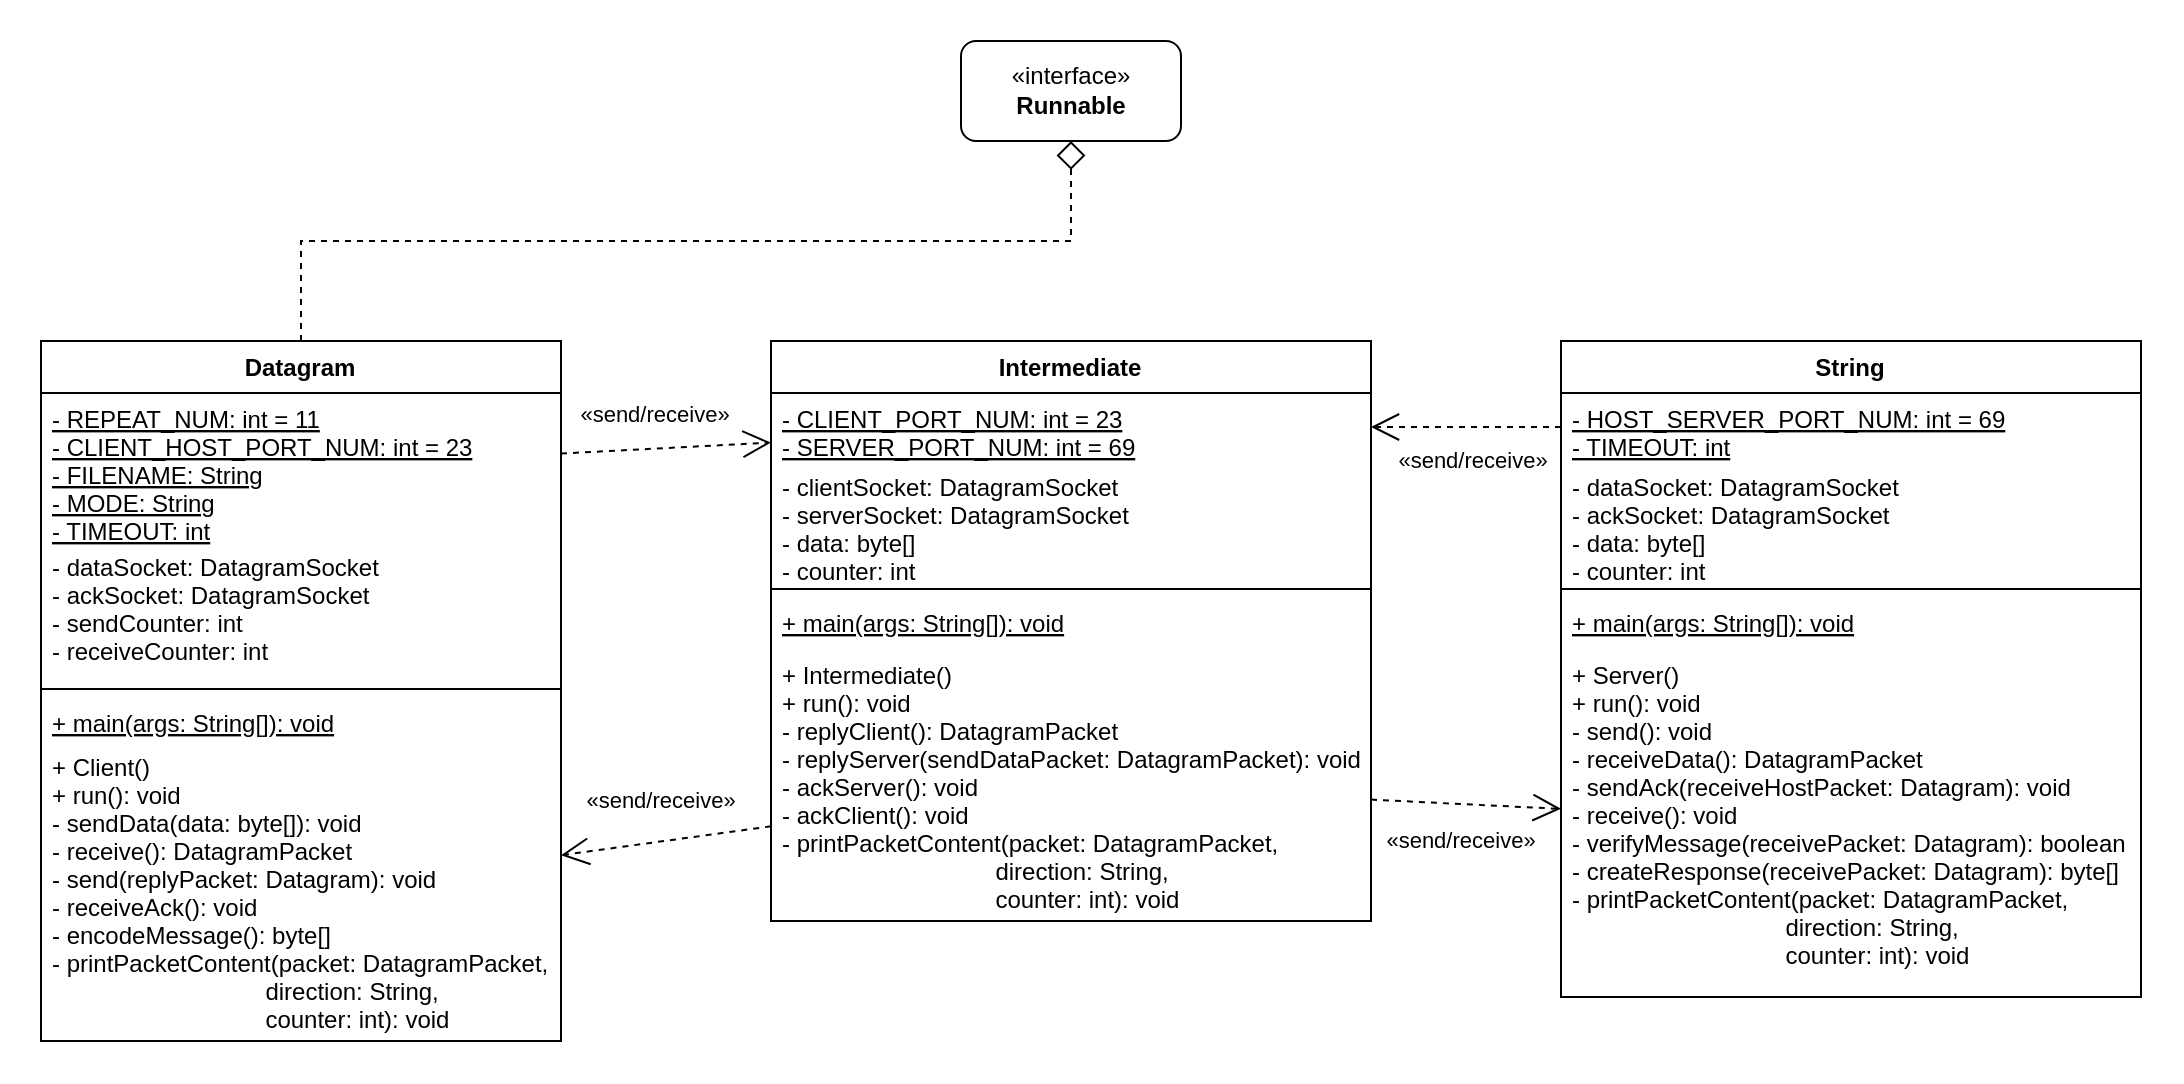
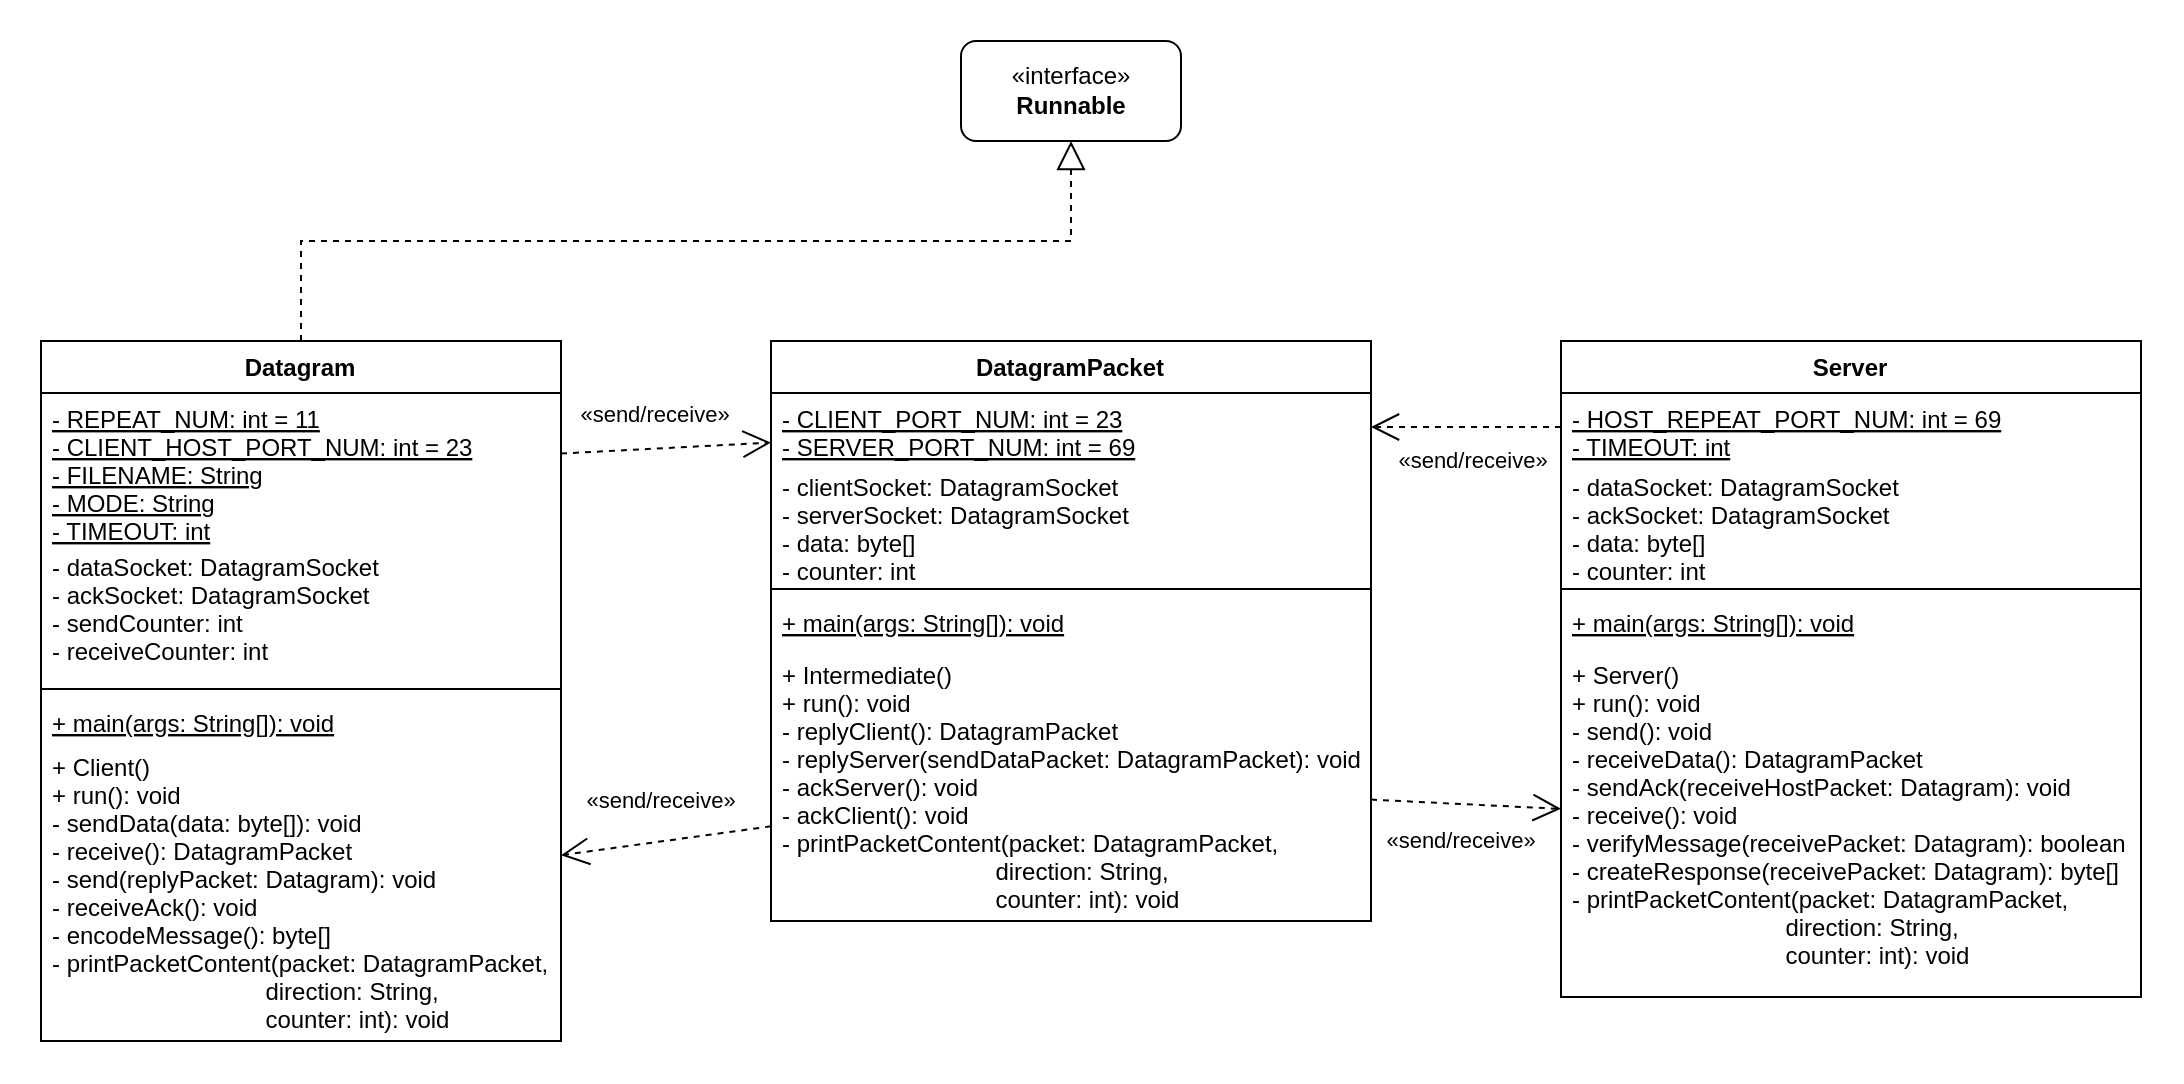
  <mxCell id="0" />
  <mxCell id="1" parent="0" />
  <mxCell id="2" value="Datagram" style="swimlane;fontStyle=1;align=center;verticalAlign=top;childLayout=stackLayout;horizontal=1;startSize=26;horizontalStack=0;resizeParent=1;resizeParentMax=0;resizeLast=0;collapsible=1;marginBottom=0;" parent="1" vertex="1"><mxGeometry x="20" y="170" width="260" height="350" as="geometry" /></mxCell>
  <mxCell id="3" value="- REPEAT_NUM: int = 11&#10;- CLIENT_HOST_PORT_NUM: int = 23&#10;- FILENAME: String&#10;- MODE: String&#10;- TIMEOUT: int" style="text;strokeColor=none;fillColor=none;align=left;verticalAlign=top;spacingLeft=4;spacingRight=4;overflow=hidden;rotatable=0;points=[[0,0.5],[1,0.5]];portConstraint=eastwest;fontStyle=4" parent="2" vertex="1"><mxGeometry y="26" width="260" height="74" as="geometry" /></mxCell>
  <mxCell id="4" value="- dataSocket: DatagramSocket&#10;- ackSocket: DatagramSocket&#10;- sendCounter: int&#10;- receiveCounter: int" style="text;strokeColor=none;fillColor=none;align=left;verticalAlign=top;spacingLeft=4;spacingRight=4;overflow=hidden;rotatable=0;points=[[0,0.5],[1,0.5]];portConstraint=eastwest;fontStyle=0" parent="2" vertex="1"><mxGeometry y="100" width="260" height="70" as="geometry" /></mxCell>
  <mxCell id="5" value="" style="line;strokeWidth=1;fillColor=none;align=left;verticalAlign=middle;spacingTop=-1;spacingLeft=3;spacingRight=3;rotatable=0;labelPosition=right;points=[];portConstraint=eastwest;strokeColor=inherit;" parent="2" vertex="1"><mxGeometry y="170" width="260" height="8" as="geometry" /></mxCell>
  <mxCell id="6" value="+ main(args: String[]): void" style="text;strokeColor=none;fillColor=none;align=left;verticalAlign=top;spacingLeft=4;spacingRight=4;overflow=hidden;rotatable=0;points=[[0,0.5],[1,0.5]];portConstraint=eastwest;fontStyle=4" parent="2" vertex="1"><mxGeometry y="178" width="260" height="22" as="geometry" /></mxCell>
  <mxCell id="7" value="+ Client()&#10;+ run(): void&#10;- sendData(data: byte[]): void&#10;- receive(): DatagramPacket&#10;- send(replyPacket: Datagram): void&#10;- receiveAck(): void&#10;- encodeMessage(): byte[]&#10;- printPacketContent(packet: DatagramPacket,&#10;                                direction: String,&#10;                                counter: int): void" style="text;strokeColor=none;fillColor=none;align=left;verticalAlign=top;spacingLeft=4;spacingRight=4;overflow=hidden;rotatable=0;points=[[0,0.5],[1,0.5]];portConstraint=eastwest;" parent="2" vertex="1"><mxGeometry y="200" width="260" height="150" as="geometry" /></mxCell>
- <mxCell id="8" value="Intermediate" style="swimlane;fontStyle=1;align=center;verticalAlign=top;childLayout=stackLayout;horizontal=1;startSize=26;horizontalStack=0;resizeParent=1;resizeParentMax=0;resizeLast=0;collapsible=1;marginBottom=0;" parent="1" vertex="1"><mxGeometry x="385" y="170" width="300" height="290" as="geometry" /></mxCell>
+ <mxCell id="8" value="DatagramPacket" style="swimlane;fontStyle=1;align=center;verticalAlign=top;childLayout=stackLayout;horizontal=1;startSize=26;horizontalStack=0;resizeParent=1;resizeParentMax=0;resizeLast=0;collapsible=1;marginBottom=0;" parent="1" vertex="1"><mxGeometry x="385" y="170" width="300" height="290" as="geometry" /></mxCell>
  <mxCell id="9" value="- CLIENT_PORT_NUM: int = 23&#10;- SERVER_PORT_NUM: int = 69&#10;" style="text;strokeColor=none;fillColor=none;align=left;verticalAlign=top;spacingLeft=4;spacingRight=4;overflow=hidden;rotatable=0;points=[[0,0.5],[1,0.5]];portConstraint=eastwest;fontStyle=4" parent="8" vertex="1"><mxGeometry y="26" width="300" height="34" as="geometry" /></mxCell>
  <mxCell id="10" value="- clientSocket: DatagramSocket&#10;- serverSocket: DatagramSocket&#10;- data: byte[]&#10;- counter: int" style="text;strokeColor=none;fillColor=none;align=left;verticalAlign=top;spacingLeft=4;spacingRight=4;overflow=hidden;rotatable=0;points=[[0,0.5],[1,0.5]];portConstraint=eastwest;fontStyle=0" parent="8" vertex="1"><mxGeometry y="60" width="300" height="60" as="geometry" /></mxCell>
  <mxCell id="11" value="" style="line;strokeWidth=1;fillColor=none;align=left;verticalAlign=middle;spacingTop=-1;spacingLeft=3;spacingRight=3;rotatable=0;labelPosition=right;points=[];portConstraint=eastwest;strokeColor=inherit;" parent="8" vertex="1"><mxGeometry y="120" width="300" height="8" as="geometry" /></mxCell>
  <mxCell id="12" value="+ main(args: String[]): void" style="text;strokeColor=none;fillColor=none;align=left;verticalAlign=top;spacingLeft=4;spacingRight=4;overflow=hidden;rotatable=0;points=[[0,0.5],[1,0.5]];portConstraint=eastwest;fontStyle=4" parent="8" vertex="1"><mxGeometry y="128" width="300" height="26" as="geometry" /></mxCell>
  <mxCell id="13" value="+ Intermediate()&#10;+ run(): void&#10;- replyClient(): DatagramPacket&#10;- replyServer(sendDataPacket: DatagramPacket): void&#10;- ackServer(): void&#10;- ackClient(): void&#10;- printPacketContent(packet: DatagramPacket, &#10;                                direction: String, &#10;                                counter: int): void" style="text;strokeColor=none;fillColor=none;align=left;verticalAlign=top;spacingLeft=4;spacingRight=4;overflow=hidden;rotatable=0;points=[[0,0.5],[1,0.5]];portConstraint=eastwest;" parent="8" vertex="1"><mxGeometry y="154" width="300" height="136" as="geometry" /></mxCell>
- <mxCell id="14" value="String" style="swimlane;fontStyle=1;align=center;verticalAlign=top;childLayout=stackLayout;horizontal=1;startSize=26;horizontalStack=0;resizeParent=1;resizeParentMax=0;resizeLast=0;collapsible=1;marginBottom=0;" parent="1" vertex="1"><mxGeometry x="780" y="170" width="290" height="328" as="geometry" /></mxCell>
- <mxCell id="15" value="- HOST_SERVER_PORT_NUM: int = 69&#10;- TIMEOUT: int" style="text;strokeColor=none;fillColor=none;align=left;verticalAlign=top;spacingLeft=4;spacingRight=4;overflow=hidden;rotatable=0;points=[[0,0.5],[1,0.5]];portConstraint=eastwest;fontStyle=4" parent="14" vertex="1"><mxGeometry y="26" width="290" height="34" as="geometry" /></mxCell>
+ <mxCell id="14" value="Server" style="swimlane;fontStyle=1;align=center;verticalAlign=top;childLayout=stackLayout;horizontal=1;startSize=26;horizontalStack=0;resizeParent=1;resizeParentMax=0;resizeLast=0;collapsible=1;marginBottom=0;" parent="1" vertex="1"><mxGeometry x="780" y="170" width="290" height="328" as="geometry" /></mxCell>
+ <mxCell id="15" value="- HOST_REPEAT_PORT_NUM: int = 69&#10;- TIMEOUT: int" style="text;strokeColor=none;fillColor=none;align=left;verticalAlign=top;spacingLeft=4;spacingRight=4;overflow=hidden;rotatable=0;points=[[0,0.5],[1,0.5]];portConstraint=eastwest;fontStyle=4" parent="14" vertex="1"><mxGeometry y="26" width="290" height="34" as="geometry" /></mxCell>
  <mxCell id="16" value="- dataSocket: DatagramSocket&#10;- ackSocket: DatagramSocket&#10;- data: byte[]&#10;- counter: int" style="text;strokeColor=none;fillColor=none;align=left;verticalAlign=top;spacingLeft=4;spacingRight=4;overflow=hidden;rotatable=0;points=[[0,0.5],[1,0.5]];portConstraint=eastwest;fontStyle=0" parent="14" vertex="1"><mxGeometry y="60" width="290" height="60" as="geometry" /></mxCell>
  <mxCell id="17" value="" style="line;strokeWidth=1;fillColor=none;align=left;verticalAlign=middle;spacingTop=-1;spacingLeft=3;spacingRight=3;rotatable=0;labelPosition=right;points=[];portConstraint=eastwest;strokeColor=inherit;" parent="14" vertex="1"><mxGeometry y="120" width="290" height="8" as="geometry" /></mxCell>
  <mxCell id="18" value="+ main(args: String[]): void" style="text;strokeColor=none;fillColor=none;align=left;verticalAlign=top;spacingLeft=4;spacingRight=4;overflow=hidden;rotatable=0;points=[[0,0.5],[1,0.5]];portConstraint=eastwest;fontStyle=4" parent="14" vertex="1"><mxGeometry y="128" width="290" height="26" as="geometry" /></mxCell>
  <mxCell id="19" value="+ Server()&#10;+ run(): void&#10;- send(): void&#10;- receiveData(): DatagramPacket&#10;- sendAck(receiveHostPacket: Datagram): void&#10;- receive(): void&#10;- verifyMessage(receivePacket: Datagram): boolean&#10;- createResponse(receivePacket: Datagram): byte[]&#10;- printPacketContent(packet: DatagramPacket, &#10;                                direction: String, &#10;                                counter: int): void" style="text;strokeColor=none;fillColor=none;align=left;verticalAlign=top;spacingLeft=4;spacingRight=4;overflow=hidden;rotatable=0;points=[[0,0.5],[1,0.5]];portConstraint=eastwest;" parent="14" vertex="1"><mxGeometry y="154" width="290" height="174" as="geometry" /></mxCell>
  <mxCell id="20" value="«send/receive»" style="endArrow=open;endSize=12;dashed=1;html=1;rounded=0;" parent="1" source="3" target="9" edge="1"><mxGeometry x="-0.086" y="17" width="160" relative="1" as="geometry"><mxPoint x="290" y="300" as="sourcePoint" /><mxPoint x="380" y="290" as="targetPoint" /><mxPoint as="offset" /></mxGeometry></mxCell>
  <mxCell id="21" value="«send/receive»" style="endArrow=open;endSize=12;dashed=1;html=1;rounded=0;" parent="1" source="13" target="7" edge="1"><mxGeometry x="-0.004" y="-20" width="160" relative="1" as="geometry"><mxPoint x="385" y="440" as="sourcePoint" /><mxPoint x="285" y="440" as="targetPoint" /><mxPoint as="offset" /></mxGeometry></mxCell>
  <mxCell id="22" value="«interface»&lt;br&gt;&lt;b&gt;Runnable&lt;/b&gt;" style="html=1;rounded=1;" vertex="1" parent="1"><mxGeometry x="480" y="20" width="110" height="50" as="geometry" /></mxCell>
- <mxCell id="23" value="" style="endArrow=diamond;dashed=1;endFill=0;endSize=12;html=1;rounded=0;edgeStyle=elbowEdgeStyle;elbow=vertical;" edge="1" parent="1" source="2" target="22"><mxGeometry width="160" relative="1" as="geometry"><mxPoint x="800" y="242" as="sourcePoint" /><mxPoint x="585" y="60" as="targetPoint" /></mxGeometry></mxCell>
+ <mxCell id="23" value="" style="endArrow=block;dashed=1;endFill=0;endSize=12;html=1;rounded=0;edgeStyle=elbowEdgeStyle;elbow=vertical;" edge="1" parent="1" source="2" target="22"><mxGeometry width="160" relative="1" as="geometry"><mxPoint x="800" y="242" as="sourcePoint" /><mxPoint x="585" y="60" as="targetPoint" /></mxGeometry></mxCell>
  <mxCell id="24" value="«send/receive»" style="endArrow=open;endSize=12;dashed=1;html=1;rounded=0;" parent="1" source="15" target="9" edge="1"><mxGeometry x="-0.08" y="17" width="160" relative="1" as="geometry"><mxPoint x="780" y="250" as="sourcePoint" /><mxPoint x="710" y="250" as="targetPoint" /><mxPoint as="offset" /></mxGeometry></mxCell>
  <mxCell id="25" value="«send/receive»" style="endArrow=open;endSize=12;dashed=1;html=1;rounded=0;" parent="1" source="13" target="19" edge="1"><mxGeometry x="-0.034" y="-18" width="160" relative="1" as="geometry"><mxPoint x="700" y="390" as="sourcePoint" /><mxPoint x="780" y="390" as="targetPoint" /><mxPoint as="offset" /></mxGeometry></mxCell>
